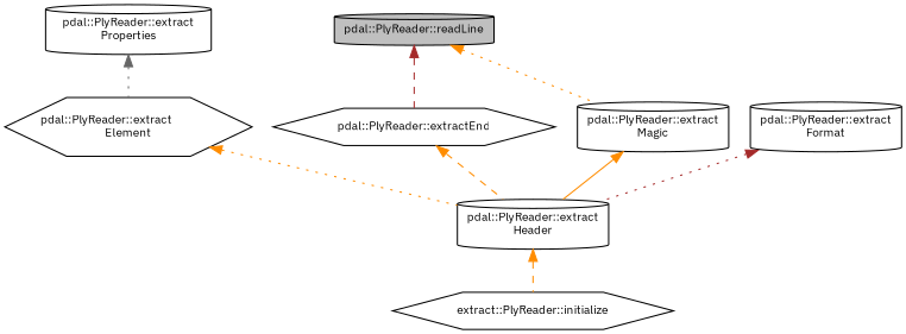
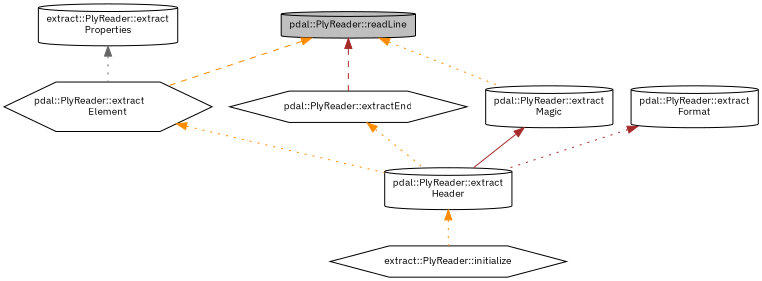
  digraph {
    fontname="IBM Plex Sans"
    rankdir=TB
    node [color=black fillcolor=white fontname="IBM Plex Sans" fontsize=10 shape=cylinder style=filled]
    edge [color=darkorange dir=back fontname="IBM Plex Sans" fontsize=10 labelfontname=Helvetica labelfontsize=10 style=dashed]
    n1 [fillcolor=grey75 fontcolor=black height=0.2 label="pdal::PlyReader::readLine" width=0.4]
    n2 [height=0.2 label="pdal::PlyReader::extract\lElement" shape=hexagon width=0.4]
    n3 [height=0.2 label="pdal::PlyReader::extractEnd" shape=hexagon width=0.4]
    n4 [height=0.2 label="pdal::PlyReader::extract\lMagic" width=0.4]
    n5 [height=0.2 label="pdal::PlyReader::extract\lHeader" width=0.4]
    n6 [height=0.2 label="pdal::PlyReader::extract\lFormat" width=0.4]
-   n7 [height=0.2 label="pdal::PlyReader::extract\lProperties" width=0.4]
+   n7 [height=0.2 label="extract::PlyReader::extract\lProperties" width=0.4]
    n8 [height=0.2 label="extract::PlyReader::initialize" shape=hexagon width=0.4]
+   n1 -> n2
    n1 -> n3 [color=brown]
    n1 -> n4 [style=dotted]
    n2 -> n5 [style=dotted]
-   n3 -> n5
-   n4 -> n5 [style=solid]
-   n5 -> n8
+   n3 -> n5 [style=dotted]
+   n4 -> n5 [color=brown style=solid]
+   n5 -> n8 [style=dotted]
    n6 -> n5 [color=brown style=dotted]
    n7 -> n2 [color=gray40 style=dotted]
  }
